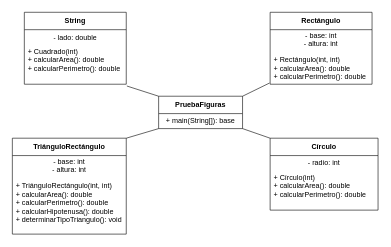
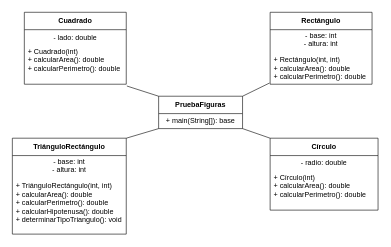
  <mxCell id="0" />
  <mxCell id="1" parent="0" />
  <mxCell id="2" value="Círculo" style="swimlane;fontStyle=1;align=center;verticalAlign=middle;childLayout=stackLayout;horizontal=1;startSize=29;horizontalStack=0;resizeParent=1;resizeParentMax=0;resizeLast=0;collapsible=0;marginBottom=0;html=1;whiteSpace=wrap;" vertex="1" parent="1"><mxGeometry x="450" y="230" width="180" height="120" as="geometry" /></mxCell>
- <mxCell id="3" value="&lt;div&gt;- radio: int&lt;/div&gt;" style="text;html=1;strokeColor=none;fillColor=none;align=center;verticalAlign=middle;spacingLeft=4;spacingRight=4;overflow=hidden;rotatable=0;points=[[0,0.5],[1,0.5]];portConstraint=eastwest;whiteSpace=wrap;" vertex="1" parent="2"><mxGeometry y="29" width="180" height="25" as="geometry" /></mxCell>
+ <mxCell id="3" value="&lt;div&gt;- radio: double&lt;/div&gt;" style="text;html=1;strokeColor=none;fillColor=none;align=center;verticalAlign=middle;spacingLeft=4;spacingRight=4;overflow=hidden;rotatable=0;points=[[0,0.5],[1,0.5]];portConstraint=eastwest;whiteSpace=wrap;" vertex="1" parent="2"><mxGeometry y="29" width="180" height="25" as="geometry" /></mxCell>
  <mxCell id="4" value="&lt;div&gt;+ Círculo(int)&lt;/div&gt;&lt;div&gt;+ calcularArea(): double&lt;/div&gt;&lt;div&gt;+ calcularPerimetro(): double&lt;/div&gt;&lt;div&gt;&lt;br&gt;&lt;/div&gt;" style="text;html=1;strokeColor=none;fillColor=none;align=left;verticalAlign=middle;spacingLeft=4;spacingRight=4;overflow=hidden;rotatable=0;points=[[0,0.5],[1,0.5]];portConstraint=eastwest;whiteSpace=wrap;" vertex="1" parent="2"><mxGeometry y="54" width="180" height="66" as="geometry" /></mxCell>
  <mxCell id="5" value="Rectángulo" style="swimlane;fontStyle=1;align=center;verticalAlign=middle;childLayout=stackLayout;horizontal=1;startSize=29;horizontalStack=0;resizeParent=1;resizeParentMax=0;resizeLast=0;collapsible=0;marginBottom=0;html=1;whiteSpace=wrap;" vertex="1" parent="1"><mxGeometry x="450" y="20" width="170" height="120" as="geometry" /></mxCell>
  <mxCell id="6" value="&lt;div&gt;- base: int&lt;/div&gt;&lt;div&gt;- altura: int&lt;/div&gt;&lt;div&gt;&lt;br&gt;&lt;/div&gt;" style="text;html=1;strokeColor=none;fillColor=none;align=center;verticalAlign=middle;spacingLeft=4;spacingRight=4;overflow=hidden;rotatable=0;points=[[0,0.5],[1,0.5]];portConstraint=eastwest;whiteSpace=wrap;" vertex="1" parent="5"><mxGeometry y="29" width="170" height="41" as="geometry" /></mxCell>
  <mxCell id="7" value="&lt;div&gt;+ Rectángulo(int, int)&lt;/div&gt;&lt;div&gt;+ calcularArea(): double&lt;/div&gt;&lt;div&gt;+ calcularPerimetro(): double&lt;/div&gt;&lt;div&gt;&lt;br&gt;&lt;/div&gt;" style="text;html=1;strokeColor=none;fillColor=none;align=left;verticalAlign=middle;spacingLeft=4;spacingRight=4;overflow=hidden;rotatable=0;points=[[0,0.5],[1,0.5]];portConstraint=eastwest;whiteSpace=wrap;" vertex="1" parent="5"><mxGeometry y="70" width="170" height="50" as="geometry" /></mxCell>
- <mxCell id="8" value="String" style="swimlane;fontStyle=1;align=center;verticalAlign=middle;childLayout=stackLayout;horizontal=1;startSize=29;horizontalStack=0;resizeParent=1;resizeParentMax=0;resizeLast=0;collapsible=0;marginBottom=0;html=1;whiteSpace=wrap;" vertex="1" parent="1"><mxGeometry x="40" y="20" width="170" height="120" as="geometry" /></mxCell>
+ <mxCell id="8" value="Cuadrado" style="swimlane;fontStyle=1;align=center;verticalAlign=middle;childLayout=stackLayout;horizontal=1;startSize=29;horizontalStack=0;resizeParent=1;resizeParentMax=0;resizeLast=0;collapsible=0;marginBottom=0;html=1;whiteSpace=wrap;" vertex="1" parent="1"><mxGeometry x="40" y="20" width="170" height="120" as="geometry" /></mxCell>
  <mxCell id="9" value="&lt;div&gt;- lado: double&lt;/div&gt;" style="text;html=1;strokeColor=none;fillColor=none;align=center;verticalAlign=middle;spacingLeft=4;spacingRight=4;overflow=hidden;rotatable=0;points=[[0,0.5],[1,0.5]];portConstraint=eastwest;whiteSpace=wrap;" vertex="1" parent="8"><mxGeometry y="29" width="170" height="25" as="geometry" /></mxCell>
  <mxCell id="10" value="&lt;div&gt;+ Cuadrado(int)&lt;/div&gt;&lt;div&gt;+ calcularArea(): double&lt;/div&gt;&lt;div&gt;+ calcularPerimetro(): double&lt;/div&gt;&lt;div&gt;&lt;br&gt;&lt;/div&gt;" style="text;html=1;strokeColor=none;fillColor=none;align=left;verticalAlign=middle;spacingLeft=4;spacingRight=4;overflow=hidden;rotatable=0;points=[[0,0.5],[1,0.5]];portConstraint=eastwest;whiteSpace=wrap;" vertex="1" parent="8"><mxGeometry y="54" width="170" height="66" as="geometry" /></mxCell>
  <mxCell id="11" value="TriánguloRectángulo" style="swimlane;fontStyle=1;align=center;verticalAlign=middle;childLayout=stackLayout;horizontal=1;startSize=29;horizontalStack=0;resizeParent=1;resizeParentMax=0;resizeLast=0;collapsible=0;marginBottom=0;html=1;whiteSpace=wrap;" vertex="1" parent="1"><mxGeometry x="20" y="230" width="190" height="160" as="geometry" /></mxCell>
  <mxCell id="12" value="&lt;div&gt;- base: int&lt;/div&gt;&lt;div&gt;- altura: int&lt;/div&gt;&lt;div&gt;&lt;br&gt;&lt;/div&gt;" style="text;html=1;strokeColor=none;fillColor=none;align=center;verticalAlign=middle;spacingLeft=4;spacingRight=4;overflow=hidden;rotatable=0;points=[[0,0.5],[1,0.5]];portConstraint=eastwest;whiteSpace=wrap;" vertex="1" parent="11"><mxGeometry y="29" width="190" height="41" as="geometry" /></mxCell>
  <mxCell id="13" value="&lt;div&gt;+ TriánguloRectángulo(int, int)&lt;/div&gt;&lt;div&gt;+ calcularArea(): double&lt;/div&gt;&lt;div&gt;+ calcularPerimetro(): double&lt;/div&gt;&lt;div&gt;+ calcularHipotenusa(): double&lt;/div&gt;&lt;div&gt;+ determinarTipoTriangulo(): void&lt;/div&gt;&lt;div&gt;&lt;br&gt;&lt;/div&gt;" style="text;html=1;strokeColor=none;fillColor=none;align=left;verticalAlign=middle;spacingLeft=4;spacingRight=4;overflow=hidden;rotatable=0;points=[[0,0.5],[1,0.5]];portConstraint=eastwest;whiteSpace=wrap;" vertex="1" parent="11"><mxGeometry y="70" width="190" height="90" as="geometry" /></mxCell>
  <mxCell id="14" value="PruebaFiguras" style="swimlane;fontStyle=1;align=center;verticalAlign=middle;childLayout=stackLayout;horizontal=1;startSize=29;horizontalStack=0;resizeParent=1;resizeParentMax=0;resizeLast=0;collapsible=0;marginBottom=0;html=1;whiteSpace=wrap;" vertex="1" parent="1"><mxGeometry x="264" y="160" width="140" height="54" as="geometry" /></mxCell>
  <mxCell id="15" value="&lt;div&gt;+ main(String[]): base&lt;/div&gt;" style="text;html=1;strokeColor=none;fillColor=none;align=center;verticalAlign=middle;spacingLeft=4;spacingRight=4;overflow=hidden;rotatable=0;points=[[0,0.5],[1,0.5]];portConstraint=eastwest;whiteSpace=wrap;" vertex="1" parent="14"><mxGeometry y="29" width="140" height="25" as="geometry" /></mxCell>
  <mxCell id="16" value="" style="endArrow=none;html=1;rounded=0;entryX=-0.006;entryY=0.96;entryDx=0;entryDy=0;entryPerimeter=0;" edge="1" parent="1" target="7"><mxGeometry width="50" height="50" relative="1" as="geometry"><mxPoint x="404" y="160" as="sourcePoint" /><mxPoint x="454" y="110" as="targetPoint" /></mxGeometry></mxCell>
  <mxCell id="17" value="" style="endArrow=none;html=1;rounded=0;entryX=1.006;entryY=1.045;entryDx=0;entryDy=0;entryPerimeter=0;" edge="1" parent="1" target="10"><mxGeometry width="50" height="50" relative="1" as="geometry"><mxPoint x="264" y="160" as="sourcePoint" /><mxPoint x="314" y="110" as="targetPoint" /></mxGeometry></mxCell>
  <mxCell id="18" value="" style="endArrow=none;html=1;rounded=0;exitX=1;exitY=0;exitDx=0;exitDy=0;" edge="1" parent="1" source="11"><mxGeometry width="50" height="50" relative="1" as="geometry"><mxPoint x="214" y="264" as="sourcePoint" /><mxPoint x="264" y="214" as="targetPoint" /></mxGeometry></mxCell>
  <mxCell id="19" value="" style="endArrow=none;html=1;rounded=0;exitX=0;exitY=0;exitDx=0;exitDy=0;" edge="1" parent="1" source="2"><mxGeometry width="50" height="50" relative="1" as="geometry"><mxPoint x="354" y="264" as="sourcePoint" /><mxPoint x="404" y="214" as="targetPoint" /></mxGeometry></mxCell>
